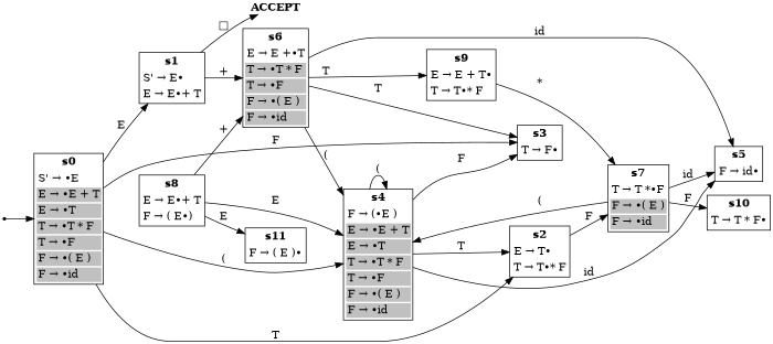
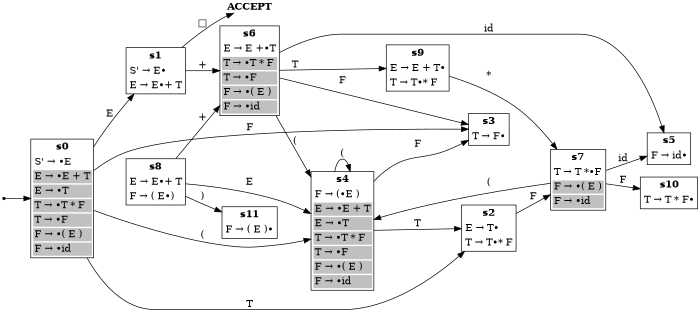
  digraph {
    rankdir=LR
    node [shape=plain]
    q [shape=point]
    n2 [label=<<table border="1" cellborder="0">             <tr><td align="center"><b>s0</b></td></tr>             <tr><td align="left">S' &rarr; &bull;E</td></tr>             <tr><td bgcolor="grey" align="left">E &rarr; &bull;E + T</td></tr>             <tr><td bgcolor="grey" align="left">E &rarr; &bull;T</td></tr>             <tr><td bgcolor="grey" align="left">T &rarr; &bull;T * F</td></tr>             <tr><td bgcolor="grey" align="left">T &rarr; &bull;F</td></tr>             <tr><td bgcolor="grey" align="left">F &rarr; &bull;( E )</td></tr>             <tr><td bgcolor="grey" align="left">F &rarr; &bull;id</td></tr>         </table>>]
    n3 [label=<<table border="1" cellborder="0">             <tr><td align="center"><b>s1</b></td></tr>             <tr><td align="left">S' &rarr; E&bull;</td></tr>             <tr><td align="left">E &rarr; E&bull;+ T</td></tr>         </table>>]
    n4 [label=<<table border="1" cellborder="0">             <tr><td align="center"><b>s2</b></td></tr>             <tr><td align="left">E &rarr; T&bull;</td></tr>             <tr><td align="left">T &rarr; T&bull;* F</td></tr>         </table>>]
    n5 [label=<<table border="1" cellborder="0">             <tr><td align="center"><b>s3</b></td></tr>             <tr><td align="left">T &rarr; F&bull;</td></tr>         </table>>]
    n6 [label=<<table border="1" cellborder="0">             <tr><td align="center"><b>s4</b></td></tr>             <tr><td align="left">F &rarr; (&bull;E )</td></tr>             <tr><td bgcolor="grey" align="left">E &rarr; &bull;E + T</td></tr>             <tr><td bgcolor="grey" align="left">E &rarr; &bull;T</td></tr>             <tr><td bgcolor="grey" align="left">T &rarr; &bull;T * F</td></tr>             <tr><td bgcolor="grey" align="left">T &rarr; &bull;F</td></tr>             <tr><td bgcolor="grey" align="left">F &rarr; &bull;( E )</td></tr>             <tr><td bgcolor="grey" align="left">F &rarr; &bull;id</td></tr>         </table>>]
    n7 [label=<<b>ACCEPT</b>>]
    n8 [label=<<table border="1" cellborder="0">             <tr><td align="center"><b>s6</b></td></tr>             <tr><td align="left">E &rarr; E +&bull;T</td></tr>             <tr><td bgcolor="grey" align="left">T &rarr; &bull;T * F</td></tr>             <tr><td bgcolor="grey" align="left">T &rarr; &bull;F</td></tr>             <tr><td bgcolor="grey" align="left">F &rarr; &bull;( E )</td></tr>             <tr><td bgcolor="grey" align="left">F &rarr; &bull;id</td></tr>         </table>>]
    n9 [label=<<table border="1" cellborder="0">             <tr><td align="center"><b>s7</b></td></tr>             <tr><td align="left">T &rarr; T *&bull;F</td></tr>             <tr><td bgcolor="grey" align="left">F &rarr; &bull;( E )</td></tr>             <tr><td bgcolor="grey" align="left">F &rarr; &bull;id</td></tr>         </table>>]
    n10 [label=<<table border="1" cellborder="0">             <tr><td align="center"><b>s5</b></td></tr>             <tr><td align="left">F &rarr; id&bull;</td></tr>         </table>>]
    n11 [label=<<table border="1" cellborder="0">             <tr><td align="center"><b>s9</b></td></tr>             <tr><td align="left">E &rarr; E + T&bull;</td></tr>             <tr><td align="left">T &rarr; T&bull;* F</td></tr>         </table>>]
    n12 [label=<<table border="1" cellborder="0">             <tr><td align="center"><b>s10</b></td></tr>             <tr><td align="left">T &rarr; T * F&bull;</td></tr>         </table>>]
    n13 [label=<<table border="1" cellborder="0">             <tr><td align="center"><b>s8</b></td></tr>             <tr><td align="left">E &rarr; E&bull;+ T</td></tr>             <tr><td align="left">F &rarr; ( E&bull;)</td></tr>         </table>>]
    n14 [label=<<table border="1" cellborder="0">             <tr><td align="center"><b>s11</b></td></tr>             <tr><td align="left">F &rarr; ( E )&bull;</td></tr>         </table>>]
    q -> n2
    n2 -> n3 [label=E]
    n2 -> n4 [label=T]
    n2 -> n5 [label=F]
    n2 -> n6 [label="("]
    n3 -> n7 [label="&#9633;"]
    n3 -> n8 [label="+"]
    n4 -> n9 [label=F]
    n6 -> n4 [label=T]
    n6 -> n5 [label=F]
    n6 -> n6 [label="("]
-   n6 -> n10 [label=id]
-   n8 -> n5 [label=T]
+   n8 -> n5 [label=F]
    n8 -> n6 [label="("]
    n8 -> n10 [label=id]
    n8 -> n11 [label=T]
    n9 -> n6 [label="("]
    n9 -> n10 [label=id]
    n9 -> n12 [label=F]
    n11 -> n9 [label="*"]
    n13 -> n6 [label=E]
    n13 -> n8 [label="+"]
-   n13 -> n14 [label=E]
+   n13 -> n14 [label=")"]
  }
